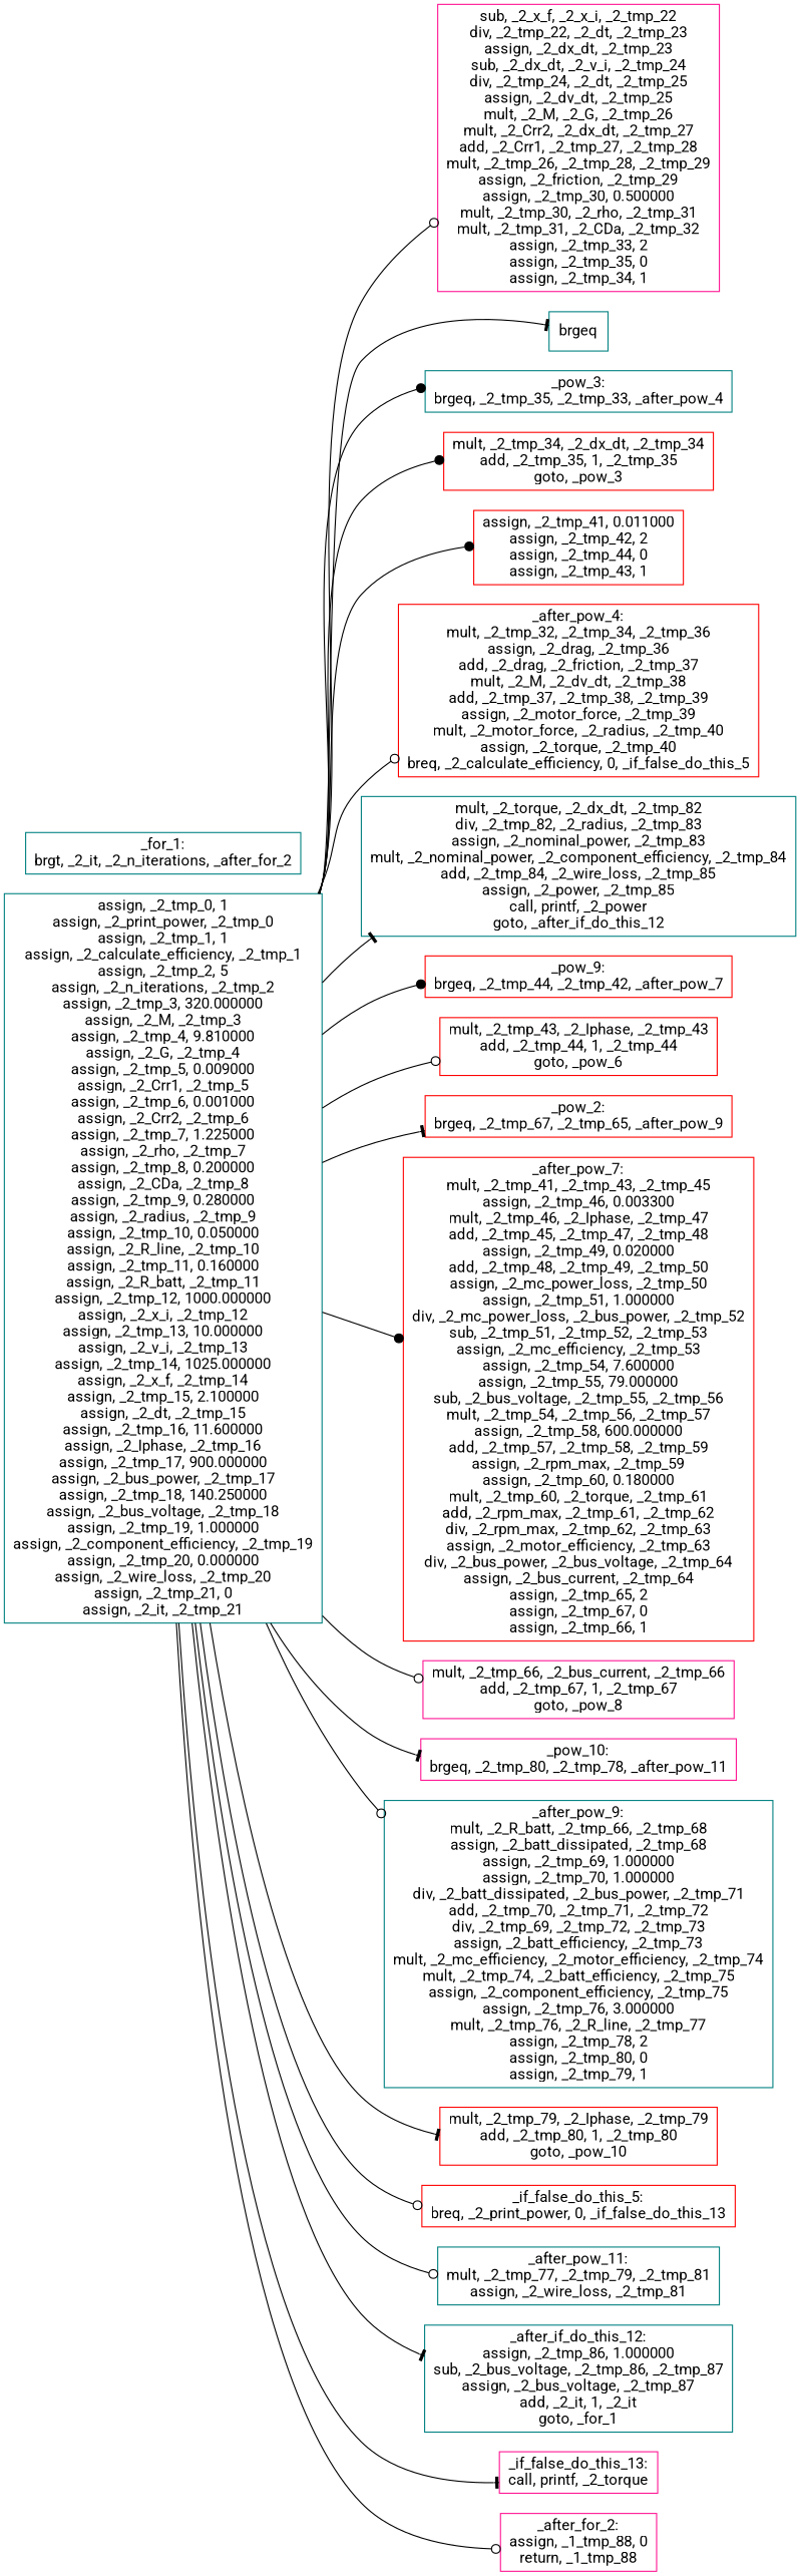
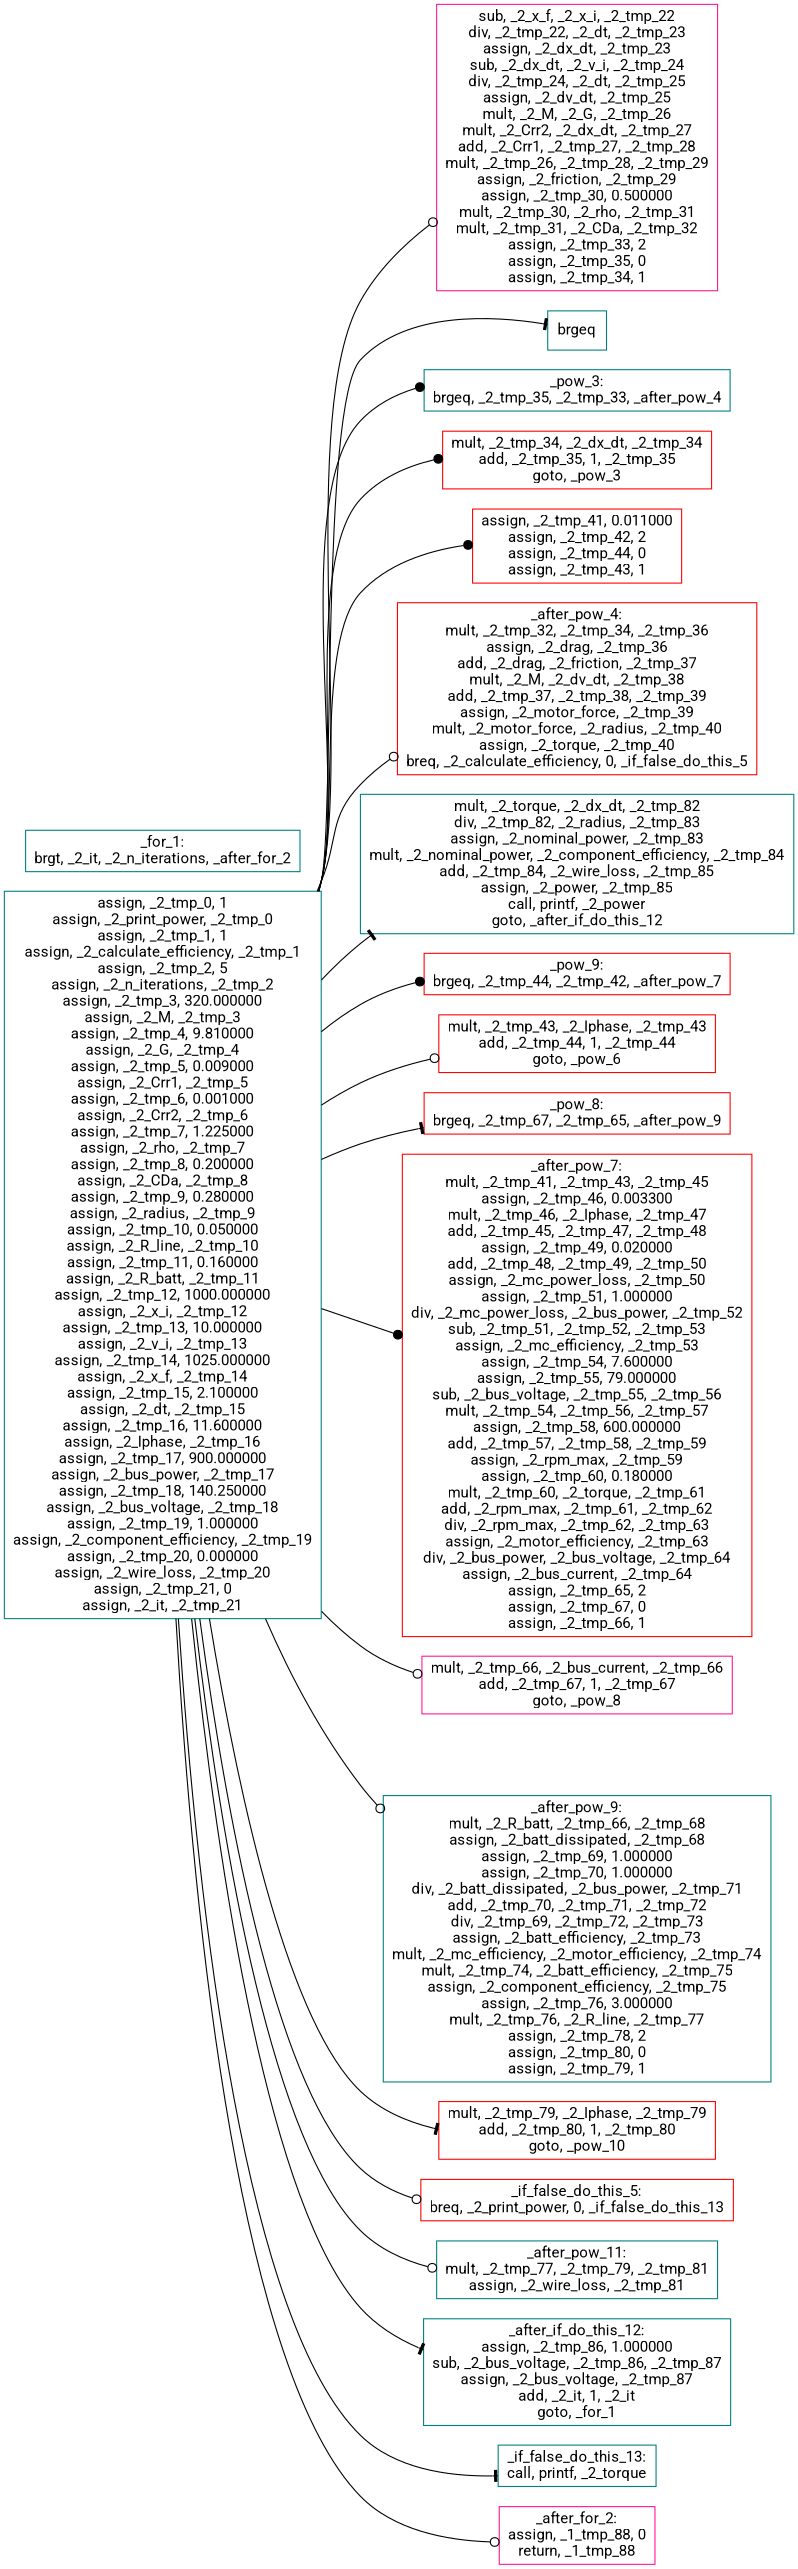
  digraph {
    fontname=Roboto
    rankdir=LR
    node [color=red fontname=Roboto shape=rect]
    edge [arrowhead=odot fontname=Roboto]
    n1 [color=teal label="assign, _2_tmp_0, 1\nassign, _2_print_power, _2_tmp_0\nassign, _2_tmp_1, 1\nassign, _2_calculate_efficiency, _2_tmp_1\nassign, _2_tmp_2, 5\nassign, _2_n_iterations, _2_tmp_2\nassign, _2_tmp_3, 320.000000\nassign, _2_M, _2_tmp_3\nassign, _2_tmp_4, 9.810000\nassign, _2_G, _2_tmp_4\nassign, _2_tmp_5, 0.009000\nassign, _2_Crr1, _2_tmp_5\nassign, _2_tmp_6, 0.001000\nassign, _2_Crr2, _2_tmp_6\nassign, _2_tmp_7, 1.225000\nassign, _2_rho, _2_tmp_7\nassign, _2_tmp_8, 0.200000\nassign, _2_CDa, _2_tmp_8\nassign, _2_tmp_9, 0.280000\nassign, _2_radius, _2_tmp_9\nassign, _2_tmp_10, 0.050000\nassign, _2_R_line, _2_tmp_10\nassign, _2_tmp_11, 0.160000\nassign, _2_R_batt, _2_tmp_11\nassign, _2_tmp_12, 1000.000000\nassign, _2_x_i, _2_tmp_12\nassign, _2_tmp_13, 10.000000\nassign, _2_v_i, _2_tmp_13\nassign, _2_tmp_14, 1025.000000\nassign, _2_x_f, _2_tmp_14\nassign, _2_tmp_15, 2.100000\nassign, _2_dt, _2_tmp_15\nassign, _2_tmp_16, 11.600000\nassign, _2_Iphase, _2_tmp_16\nassign, _2_tmp_17, 900.000000\nassign, _2_bus_power, _2_tmp_17\nassign, _2_tmp_18, 140.250000\nassign, _2_bus_voltage, _2_tmp_18\nassign, _2_tmp_19, 1.000000\nassign, _2_component_efficiency, _2_tmp_19\nassign, _2_tmp_20, 0.000000\nassign, _2_wire_loss, _2_tmp_20\nassign, _2_tmp_21, 0\nassign, _2_it, _2_tmp_21"]
    n2 [color=deeppink label="sub, _2_x_f, _2_x_i, _2_tmp_22\ndiv, _2_tmp_22, _2_dt, _2_tmp_23\nassign, _2_dx_dt, _2_tmp_23\nsub, _2_dx_dt, _2_v_i, _2_tmp_24\ndiv, _2_tmp_24, _2_dt, _2_tmp_25\nassign, _2_dv_dt, _2_tmp_25\nmult, _2_M, _2_G, _2_tmp_26\nmult, _2_Crr2, _2_dx_dt, _2_tmp_27\nadd, _2_Crr1, _2_tmp_27, _2_tmp_28\nmult, _2_tmp_26, _2_tmp_28, _2_tmp_29\nassign, _2_friction, _2_tmp_29\nassign, _2_tmp_30, 0.500000\nmult, _2_tmp_30, _2_rho, _2_tmp_31\nmult, _2_tmp_31, _2_CDa, _2_tmp_32\nassign, _2_tmp_33, 2\nassign, _2_tmp_35, 0\nassign, _2_tmp_34, 1"]
    n3 [color=teal label=brgeq]
    n4 [color=teal label="_pow_3:\nbrgeq, _2_tmp_35, _2_tmp_33, _after_pow_4"]
    n5 [label="mult, _2_tmp_34, _2_dx_dt, _2_tmp_34\nadd, _2_tmp_35, 1, _2_tmp_35\ngoto, _pow_3"]
    n6 [label="assign, _2_tmp_41, 0.011000\nassign, _2_tmp_42, 2\nassign, _2_tmp_44, 0\nassign, _2_tmp_43, 1"]
    n7 [label="_after_pow_4:\nmult, _2_tmp_32, _2_tmp_34, _2_tmp_36\nassign, _2_drag, _2_tmp_36\nadd, _2_drag, _2_friction, _2_tmp_37\nmult, _2_M, _2_dv_dt, _2_tmp_38\nadd, _2_tmp_37, _2_tmp_38, _2_tmp_39\nassign, _2_motor_force, _2_tmp_39\nmult, _2_motor_force, _2_radius, _2_tmp_40\nassign, _2_torque, _2_tmp_40\nbreq, _2_calculate_efficiency, 0, _if_false_do_this_5"]
    n8 [color=teal label="mult, _2_torque, _2_dx_dt, _2_tmp_82\ndiv, _2_tmp_82, _2_radius, _2_tmp_83\nassign, _2_nominal_power, _2_tmp_83\nmult, _2_nominal_power, _2_component_efficiency, _2_tmp_84\nadd, _2_tmp_84, _2_wire_loss, _2_tmp_85\nassign, _2_power, _2_tmp_85\ncall, printf, _2_power\ngoto, _after_if_do_this_12"]
    n9 [label="_pow_9:\nbrgeq, _2_tmp_44, _2_tmp_42, _after_pow_7"]
    n10 [label="mult, _2_tmp_43, _2_Iphase, _2_tmp_43\nadd, _2_tmp_44, 1, _2_tmp_44\ngoto, _pow_6"]
-   n11 [label="_pow_2:\nbrgeq, _2_tmp_67, _2_tmp_65, _after_pow_9"]
+   n11 [label="_pow_8:\nbrgeq, _2_tmp_67, _2_tmp_65, _after_pow_9"]
    n12 [label="_after_pow_7:\nmult, _2_tmp_41, _2_tmp_43, _2_tmp_45\nassign, _2_tmp_46, 0.003300\nmult, _2_tmp_46, _2_Iphase, _2_tmp_47\nadd, _2_tmp_45, _2_tmp_47, _2_tmp_48\nassign, _2_tmp_49, 0.020000\nadd, _2_tmp_48, _2_tmp_49, _2_tmp_50\nassign, _2_mc_power_loss, _2_tmp_50\nassign, _2_tmp_51, 1.000000\ndiv, _2_mc_power_loss, _2_bus_power, _2_tmp_52\nsub, _2_tmp_51, _2_tmp_52, _2_tmp_53\nassign, _2_mc_efficiency, _2_tmp_53\nassign, _2_tmp_54, 7.600000\nassign, _2_tmp_55, 79.000000\nsub, _2_bus_voltage, _2_tmp_55, _2_tmp_56\nmult, _2_tmp_54, _2_tmp_56, _2_tmp_57\nassign, _2_tmp_58, 600.000000\nadd, _2_tmp_57, _2_tmp_58, _2_tmp_59\nassign, _2_rpm_max, _2_tmp_59\nassign, _2_tmp_60, 0.180000\nmult, _2_tmp_60, _2_torque, _2_tmp_61\nadd, _2_rpm_max, _2_tmp_61, _2_tmp_62\ndiv, _2_rpm_max, _2_tmp_62, _2_tmp_63\nassign, _2_motor_efficiency, _2_tmp_63\ndiv, _2_bus_power, _2_bus_voltage, _2_tmp_64\nassign, _2_bus_current, _2_tmp_64\nassign, _2_tmp_65, 2\nassign, _2_tmp_67, 0\nassign, _2_tmp_66, 1"]
    n13 [color=deeppink label="mult, _2_tmp_66, _2_bus_current, _2_tmp_66\nadd, _2_tmp_67, 1, _2_tmp_67\ngoto, _pow_8"]
-   n14 [color=deeppink label="_pow_10:\nbrgeq, _2_tmp_80, _2_tmp_78, _after_pow_11"]
    n15 [color=teal label="_after_pow_9:\nmult, _2_R_batt, _2_tmp_66, _2_tmp_68\nassign, _2_batt_dissipated, _2_tmp_68\nassign, _2_tmp_69, 1.000000\nassign, _2_tmp_70, 1.000000\ndiv, _2_batt_dissipated, _2_bus_power, _2_tmp_71\nadd, _2_tmp_70, _2_tmp_71, _2_tmp_72\ndiv, _2_tmp_69, _2_tmp_72, _2_tmp_73\nassign, _2_batt_efficiency, _2_tmp_73\nmult, _2_mc_efficiency, _2_motor_efficiency, _2_tmp_74\nmult, _2_tmp_74, _2_batt_efficiency, _2_tmp_75\nassign, _2_component_efficiency, _2_tmp_75\nassign, _2_tmp_76, 3.000000\nmult, _2_tmp_76, _2_R_line, _2_tmp_77\nassign, _2_tmp_78, 2\nassign, _2_tmp_80, 0\nassign, _2_tmp_79, 1"]
    n16 [label="mult, _2_tmp_79, _2_Iphase, _2_tmp_79\nadd, _2_tmp_80, 1, _2_tmp_80\ngoto, _pow_10"]
    n17 [label="_if_false_do_this_5:\nbreq, _2_print_power, 0, _if_false_do_this_13"]
    n18 [color=teal label="_after_pow_11:\nmult, _2_tmp_77, _2_tmp_79, _2_tmp_81\nassign, _2_wire_loss, _2_tmp_81"]
    n19 [color=teal label="_after_if_do_this_12:\nassign, _2_tmp_86, 1.000000\nsub, _2_bus_voltage, _2_tmp_86, _2_tmp_87\nassign, _2_bus_voltage, _2_tmp_87\nadd, _2_it, 1, _2_it\ngoto, _for_1"]
-   n20 [color=deeppink label="_if_false_do_this_13:\ncall, printf, _2_torque"]
+   n20 [color=teal label="_if_false_do_this_13:\ncall, printf, _2_torque"]
    n21 [color=deeppink label="_after_for_2:\nassign, _1_tmp_88, 0\nreturn, _1_tmp_88"]
    n22 [color=teal label="_for_1:\nbrgt, _2_it, _2_n_iterations, _after_for_2"]
    n1 -> n2
    n1 -> n3 [arrowhead=tee]
    n1 -> n4 [arrowhead=dot]
    n1 -> n5 [arrowhead=dot]
    n1 -> n6 [arrowhead=dot]
    n1 -> n7
    n1 -> n8 [arrowhead=tee]
    n1 -> n9 [arrowhead=dot]
    n1 -> n10
    n1 -> n11 [arrowhead=tee]
    n1 -> n12 [arrowhead=dot]
    n1 -> n13
-   n1 -> n14 [arrowhead=tee]
    n1 -> n15
    n1 -> n16 [arrowhead=tee]
    n1 -> n17
    n1 -> n18
    n1 -> n19 [arrowhead=tee]
    n1 -> n20 [arrowhead=tee]
    n1 -> n21
  }
